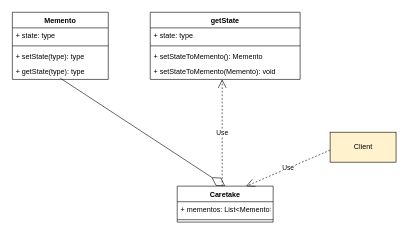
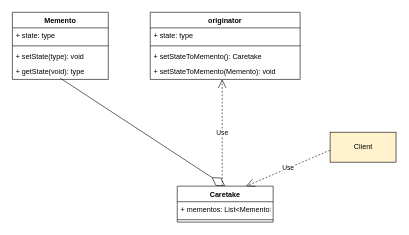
  <mxCell id="0" />
  <mxCell id="1" parent="0" />
  <mxCell id="2" value="Memento" style="swimlane;fontStyle=1;align=center;verticalAlign=top;childLayout=stackLayout;horizontal=1;startSize=26;horizontalStack=0;resizeParent=1;resizeParentMax=0;resizeLast=0;collapsible=1;marginBottom=0;hachureGap=4;pointerEvents=0;" vertex="1" parent="1"><mxGeometry x="20" y="20" width="160" height="112" as="geometry" /></mxCell>
  <mxCell id="3" value="+ state: type" style="text;strokeColor=none;fillColor=none;align=left;verticalAlign=top;spacingLeft=4;spacingRight=4;overflow=hidden;rotatable=0;points=[[0,0.5],[1,0.5]];portConstraint=eastwest;" vertex="1" parent="2"><mxGeometry y="26" width="160" height="26" as="geometry" /></mxCell>
  <mxCell id="4" value="" style="line;strokeWidth=1;fillColor=none;align=left;verticalAlign=middle;spacingTop=-1;spacingLeft=3;spacingRight=3;rotatable=0;labelPosition=right;points=[];portConstraint=eastwest;" vertex="1" parent="2"><mxGeometry y="52" width="160" height="8" as="geometry" /></mxCell>
- <mxCell id="5" value="+ setState(type): type" style="text;strokeColor=none;fillColor=none;align=left;verticalAlign=top;spacingLeft=4;spacingRight=4;overflow=hidden;rotatable=0;points=[[0,0.5],[1,0.5]];portConstraint=eastwest;" vertex="1" parent="2"><mxGeometry y="60" width="160" height="26" as="geometry" /></mxCell>
- <mxCell id="6" value="+ getState(type): type" style="text;strokeColor=none;fillColor=none;align=left;verticalAlign=top;spacingLeft=4;spacingRight=4;overflow=hidden;rotatable=0;points=[[0,0.5],[1,0.5]];portConstraint=eastwest;" vertex="1" parent="2"><mxGeometry y="86" width="160" height="26" as="geometry" /></mxCell>
+ <mxCell id="5" value="+ setState(type): void" style="text;strokeColor=none;fillColor=none;align=left;verticalAlign=top;spacingLeft=4;spacingRight=4;overflow=hidden;rotatable=0;points=[[0,0.5],[1,0.5]];portConstraint=eastwest;" vertex="1" parent="2"><mxGeometry y="60" width="160" height="26" as="geometry" /></mxCell>
+ <mxCell id="6" value="+ getState(void): type" style="text;strokeColor=none;fillColor=none;align=left;verticalAlign=top;spacingLeft=4;spacingRight=4;overflow=hidden;rotatable=0;points=[[0,0.5],[1,0.5]];portConstraint=eastwest;" vertex="1" parent="2"><mxGeometry y="86" width="160" height="26" as="geometry" /></mxCell>
  <mxCell id="7" value="" style="endArrow=diamondThin;endFill=0;endSize=24;html=1;sourcePerimeterSpacing=8;targetPerimeterSpacing=8;entryX=0.5;entryY=0;entryDx=0;entryDy=0;" edge="1" parent="2" target="13"><mxGeometry width="160" relative="1" as="geometry"><mxPoint x="80" y="110" as="sourcePoint" /><mxPoint x="240" y="110" as="targetPoint" /></mxGeometry></mxCell>
- <mxCell id="8" value="getState" style="swimlane;fontStyle=1;align=center;verticalAlign=top;childLayout=stackLayout;horizontal=1;startSize=26;horizontalStack=0;resizeParent=1;resizeParentMax=0;resizeLast=0;collapsible=1;marginBottom=0;hachureGap=4;pointerEvents=0;" vertex="1" parent="1"><mxGeometry x="250" y="20" width="250" height="112" as="geometry" /></mxCell>
+ <mxCell id="8" value="originator" style="swimlane;fontStyle=1;align=center;verticalAlign=top;childLayout=stackLayout;horizontal=1;startSize=26;horizontalStack=0;resizeParent=1;resizeParentMax=0;resizeLast=0;collapsible=1;marginBottom=0;hachureGap=4;pointerEvents=0;" vertex="1" parent="1"><mxGeometry x="250" y="20" width="250" height="112" as="geometry" /></mxCell>
  <mxCell id="9" value="+ state: type" style="text;strokeColor=none;fillColor=none;align=left;verticalAlign=top;spacingLeft=4;spacingRight=4;overflow=hidden;rotatable=0;points=[[0,0.5],[1,0.5]];portConstraint=eastwest;" vertex="1" parent="8"><mxGeometry y="26" width="250" height="26" as="geometry" /></mxCell>
  <mxCell id="10" value="" style="line;strokeWidth=1;fillColor=none;align=left;verticalAlign=middle;spacingTop=-1;spacingLeft=3;spacingRight=3;rotatable=0;labelPosition=right;points=[];portConstraint=eastwest;" vertex="1" parent="8"><mxGeometry y="52" width="250" height="8" as="geometry" /></mxCell>
- <mxCell id="11" value="+ setStateToMemento(): Memento" style="text;strokeColor=none;fillColor=none;align=left;verticalAlign=top;spacingLeft=4;spacingRight=4;overflow=hidden;rotatable=0;points=[[0,0.5],[1,0.5]];portConstraint=eastwest;" vertex="1" parent="8"><mxGeometry y="60" width="250" height="26" as="geometry" /></mxCell>
+ <mxCell id="11" value="+ setStateToMemento(): Caretake" style="text;strokeColor=none;fillColor=none;align=left;verticalAlign=top;spacingLeft=4;spacingRight=4;overflow=hidden;rotatable=0;points=[[0,0.5],[1,0.5]];portConstraint=eastwest;" vertex="1" parent="8"><mxGeometry y="60" width="250" height="26" as="geometry" /></mxCell>
  <mxCell id="12" value="+ setStateToMemento(Memento): void" style="text;strokeColor=none;fillColor=none;align=left;verticalAlign=top;spacingLeft=4;spacingRight=4;overflow=hidden;rotatable=0;points=[[0,0.5],[1,0.5]];portConstraint=eastwest;" vertex="1" parent="8"><mxGeometry y="86" width="250" height="26" as="geometry" /></mxCell>
  <mxCell id="13" value="Caretake" style="swimlane;fontStyle=1;align=center;verticalAlign=top;childLayout=stackLayout;horizontal=1;startSize=26;horizontalStack=0;resizeParent=1;resizeParentMax=0;resizeLast=0;collapsible=1;marginBottom=0;hachureGap=4;pointerEvents=0;" vertex="1" parent="1"><mxGeometry x="295" y="310" width="160" height="60" as="geometry" /></mxCell>
  <mxCell id="14" value="Use" style="endArrow=open;endSize=12;dashed=1;html=1;sourcePerimeterSpacing=8;targetPerimeterSpacing=8;entryX=0.48;entryY=1;entryDx=0;entryDy=0;entryPerimeter=0;" edge="1" parent="13" target="12"><mxGeometry width="160" relative="1" as="geometry"><mxPoint x="75" as="sourcePoint" /><mxPoint x="235" as="targetPoint" /></mxGeometry></mxCell>
  <mxCell id="15" value="+ mementos: List&lt;Memento&gt;" style="text;strokeColor=none;fillColor=none;align=left;verticalAlign=top;spacingLeft=4;spacingRight=4;overflow=hidden;rotatable=0;points=[[0,0.5],[1,0.5]];portConstraint=eastwest;" vertex="1" parent="13"><mxGeometry y="26" width="160" height="26" as="geometry" /></mxCell>
  <mxCell id="16" value="" style="line;strokeWidth=1;fillColor=none;align=left;verticalAlign=middle;spacingTop=-1;spacingLeft=3;spacingRight=3;rotatable=0;labelPosition=right;points=[];portConstraint=eastwest;" vertex="1" parent="13"><mxGeometry y="52" width="160" height="8" as="geometry" /></mxCell>
  <mxCell id="17" value="Client" style="html=1;hachureGap=4;pointerEvents=0;fillColor=#fff2cc;" vertex="1" parent="1"><mxGeometry x="550" y="220" width="110" height="50" as="geometry" /></mxCell>
  <mxCell id="18" value="Use" style="endArrow=open;endSize=12;dashed=1;html=1;sourcePerimeterSpacing=8;targetPerimeterSpacing=8;" edge="1" parent="1"><mxGeometry width="160" relative="1" as="geometry"><mxPoint x="550" y="250" as="sourcePoint" /><mxPoint x="410" y="310" as="targetPoint" /></mxGeometry></mxCell>
